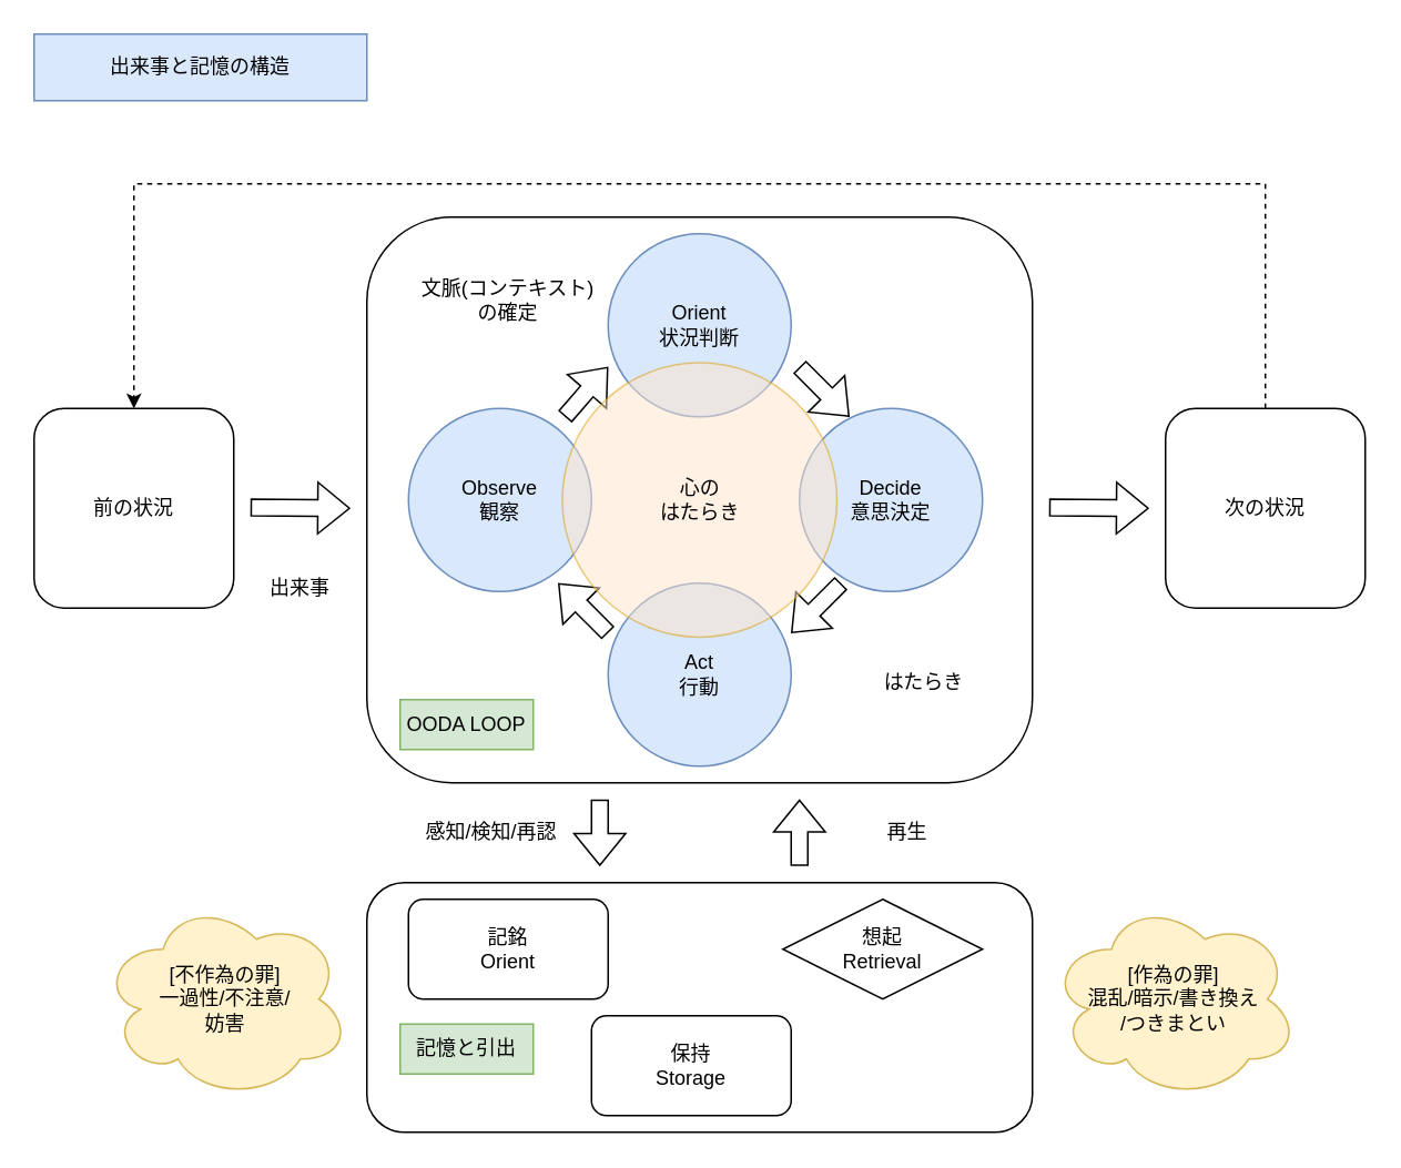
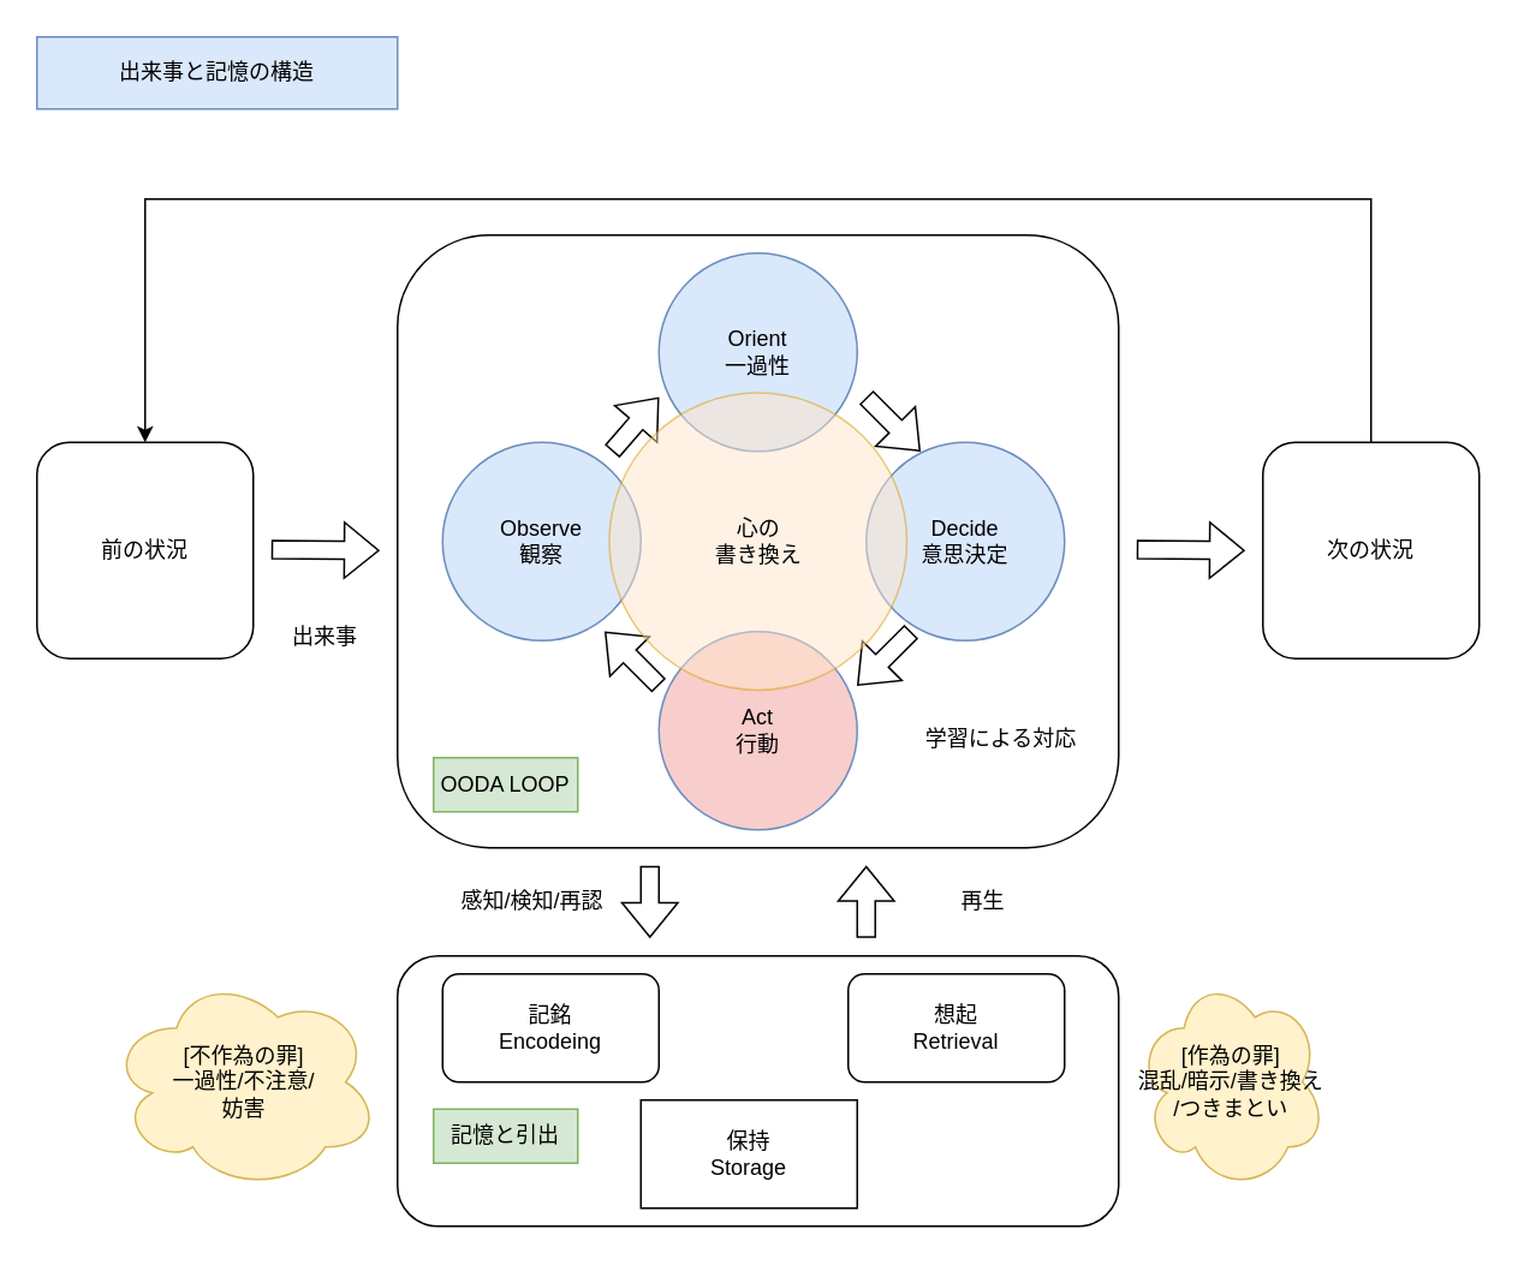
  <mxCell id="0" />
  <mxCell id="1" parent="0" />
  <mxCell id="2" value="出来事と記憶の構造" style="text;html=1;align=center;verticalAlign=middle;whiteSpace=wrap;rounded=0;fillColor=#dae8fc;strokeColor=#6c8ebf;" vertex="1" parent="1"><mxGeometry x="20" y="20" width="200" height="40" as="geometry" /></mxCell>
  <mxCell id="3" value="" style="rounded=1;whiteSpace=wrap;html=1;" vertex="1" parent="1"><mxGeometry x="220" y="130" width="400" height="340" as="geometry" /></mxCell>
  <mxCell id="4" value="前の状況" style="rounded=1;whiteSpace=wrap;html=1;" vertex="1" parent="1"><mxGeometry x="20" y="245" width="120" height="120" as="geometry" /></mxCell>
- <mxCell id="5" style="edgeStyle=orthogonalEdgeStyle;rounded=0;orthogonalLoop=1;jettySize=auto;html=1;exitX=0.5;exitY=0;exitDx=0;exitDy=0;entryX=0.5;entryY=0;entryDx=0;entryDy=0;dashed=1;" edge="1" parent="1" source="6" target="4"><mxGeometry relative="1" as="geometry"><Array as="points"><mxPoint x="760" y="110" /><mxPoint x="80" y="110" /></Array></mxGeometry></mxCell>
+ <mxCell id="5" style="edgeStyle=orthogonalEdgeStyle;rounded=0;orthogonalLoop=1;jettySize=auto;html=1;exitX=0.5;exitY=0;exitDx=0;exitDy=0;entryX=0.5;entryY=0;entryDx=0;entryDy=0;" edge="1" parent="1" source="6" target="4"><mxGeometry relative="1" as="geometry"><Array as="points"><mxPoint x="760" y="110" /><mxPoint x="80" y="110" /></Array></mxGeometry></mxCell>
  <mxCell id="6" value="次の状況" style="rounded=1;whiteSpace=wrap;html=1;" vertex="1" parent="1"><mxGeometry x="700" y="245" width="120" height="120" as="geometry" /></mxCell>
  <mxCell id="7" value="Observe&lt;div&gt;観察&lt;/div&gt;" style="ellipse;whiteSpace=wrap;html=1;aspect=fixed;direction=south;fillColor=#dae8fc;strokeColor=#6c8ebf;" vertex="1" parent="1"><mxGeometry x="245" y="245" width="110" height="110" as="geometry" /></mxCell>
- <mxCell id="8" value="Orient&lt;div&gt;状況判断&lt;/div&gt;" style="ellipse;whiteSpace=wrap;html=1;aspect=fixed;fillColor=#dae8fc;strokeColor=#6c8ebf;" vertex="1" parent="1"><mxGeometry x="365" y="140" width="110" height="110" as="geometry" /></mxCell>
+ <mxCell id="8" value="Orient&lt;div&gt;一過性&lt;/div&gt;" style="ellipse;whiteSpace=wrap;html=1;aspect=fixed;fillColor=#dae8fc;strokeColor=#6c8ebf;" vertex="1" parent="1"><mxGeometry x="365" y="140" width="110" height="110" as="geometry" /></mxCell>
  <mxCell id="9" value="Decide&lt;div&gt;意思決定&lt;/div&gt;" style="ellipse;whiteSpace=wrap;html=1;aspect=fixed;fillColor=#dae8fc;strokeColor=#6c8ebf;" vertex="1" parent="1"><mxGeometry x="480" y="245" width="110" height="110" as="geometry" /></mxCell>
- <mxCell id="10" value="Act&lt;div&gt;行動&lt;/div&gt;" style="ellipse;whiteSpace=wrap;html=1;aspect=fixed;fillColor=#dae8fc;strokeColor=#6c8ebf;" vertex="1" parent="1"><mxGeometry x="365" y="350" width="110" height="110" as="geometry" /></mxCell>
+ <mxCell id="10" value="Act&lt;div&gt;行動&lt;/div&gt;" style="ellipse;whiteSpace=wrap;html=1;aspect=fixed;fillColor=#f8cecc;strokeColor=#6c8ebf;" vertex="1" parent="1"><mxGeometry x="365" y="350" width="110" height="110" as="geometry" /></mxCell>
  <mxCell id="11" value="" style="shape=flexArrow;endArrow=classic;html=1;rounded=0;" edge="1" parent="1"><mxGeometry width="50" height="50" relative="1" as="geometry"><mxPoint x="360" y="480" as="sourcePoint" /><mxPoint x="360" y="520" as="targetPoint" /></mxGeometry></mxCell>
  <mxCell id="12" value="" style="rounded=1;whiteSpace=wrap;html=1;" vertex="1" parent="1"><mxGeometry x="220" y="530" width="400" height="150" as="geometry" /></mxCell>
- <mxCell id="13" value="記銘&lt;div&gt;Orient&lt;/div&gt;" style="rounded=1;whiteSpace=wrap;html=1;" vertex="1" parent="1"><mxGeometry x="245" y="540" width="120" height="60" as="geometry" /></mxCell>
- <mxCell id="14" value="保持&lt;div&gt;Storage&lt;/div&gt;" style="rounded=1;whiteSpace=wrap;html=1;" vertex="1" parent="1"><mxGeometry x="355" y="610" width="120" height="60" as="geometry" /></mxCell>
- <mxCell id="15" value="想起&lt;div&gt;Retrieval&lt;/div&gt;" style="rhombus;whiteSpace=wrap;html=1;" vertex="1" parent="1"><mxGeometry x="470" y="540" width="120" height="60" as="geometry" /></mxCell>
+ <mxCell id="13" value="記銘&lt;div&gt;Encodeing&lt;/div&gt;" style="rounded=1;whiteSpace=wrap;html=1;" vertex="1" parent="1"><mxGeometry x="245" y="540" width="120" height="60" as="geometry" /></mxCell>
+ <mxCell id="14" value="保持&lt;div&gt;Storage&lt;/div&gt;" style="whiteSpace=wrap;html=1;rounded=0;" vertex="1" parent="1"><mxGeometry x="355" y="610" width="120" height="60" as="geometry" /></mxCell>
+ <mxCell id="15" value="想起&lt;div&gt;Retrieval&lt;/div&gt;" style="rounded=1;whiteSpace=wrap;html=1;" vertex="1" parent="1"><mxGeometry x="470" y="540" width="120" height="60" as="geometry" /></mxCell>
  <mxCell id="16" value="" style="shape=flexArrow;endArrow=classic;html=1;rounded=0;" edge="1" parent="1"><mxGeometry width="50" height="50" relative="1" as="geometry"><mxPoint x="480" y="520" as="sourcePoint" /><mxPoint x="480" y="480" as="targetPoint" /></mxGeometry></mxCell>
  <mxCell id="17" value="" style="shape=flexArrow;endArrow=classic;html=1;rounded=0;" edge="1" parent="1"><mxGeometry width="50" height="50" relative="1" as="geometry"><mxPoint x="339" y="250" as="sourcePoint" /><mxPoint x="365" y="220" as="targetPoint" /></mxGeometry></mxCell>
  <mxCell id="18" value="" style="shape=flexArrow;endArrow=classic;html=1;rounded=0;" edge="1" parent="1"><mxGeometry width="50" height="50" relative="1" as="geometry"><mxPoint x="365" y="380" as="sourcePoint" /><mxPoint x="335" y="350" as="targetPoint" /></mxGeometry></mxCell>
  <mxCell id="19" value="" style="shape=flexArrow;endArrow=classic;html=1;rounded=0;" edge="1" parent="1"><mxGeometry width="50" height="50" relative="1" as="geometry"><mxPoint x="480" y="220" as="sourcePoint" /><mxPoint x="510" y="250" as="targetPoint" /></mxGeometry></mxCell>
  <mxCell id="20" value="" style="shape=flexArrow;endArrow=classic;html=1;rounded=0;" edge="1" parent="1"><mxGeometry width="50" height="50" relative="1" as="geometry"><mxPoint x="505" y="350" as="sourcePoint" /><mxPoint x="475" y="380" as="targetPoint" /></mxGeometry></mxCell>
  <mxCell id="21" value="記憶と引出" style="text;html=1;align=center;verticalAlign=middle;whiteSpace=wrap;rounded=0;fillColor=#d5e8d4;strokeColor=#82b366;" vertex="1" parent="1"><mxGeometry x="240" y="615" width="80" height="30" as="geometry" /></mxCell>
  <mxCell id="22" value="OODA LOOP" style="text;html=1;align=center;verticalAlign=middle;whiteSpace=wrap;rounded=0;fillColor=#d5e8d4;strokeColor=#82b366;" vertex="1" parent="1"><mxGeometry x="240" y="420" width="80" height="30" as="geometry" /></mxCell>
  <mxCell id="23" value="&lt;div&gt;感知/検知/再認&lt;/div&gt;" style="text;html=1;align=center;verticalAlign=middle;whiteSpace=wrap;rounded=0;" vertex="1" parent="1"><mxGeometry x="250" y="480" width="90" height="40" as="geometry" /></mxCell>
  <mxCell id="24" value="&lt;div&gt;再生&lt;/div&gt;" style="text;html=1;align=center;verticalAlign=middle;whiteSpace=wrap;rounded=0;" vertex="1" parent="1"><mxGeometry x="500" y="480" width="90" height="40" as="geometry" /></mxCell>
  <mxCell id="25" value="" style="shape=flexArrow;endArrow=classic;html=1;rounded=0;" edge="1" parent="1"><mxGeometry width="50" height="50" relative="1" as="geometry"><mxPoint x="150" y="304.58" as="sourcePoint" /><mxPoint x="210" y="305" as="targetPoint" /></mxGeometry></mxCell>
  <mxCell id="26" value="" style="shape=flexArrow;endArrow=classic;html=1;rounded=0;" edge="1" parent="1"><mxGeometry width="50" height="50" relative="1" as="geometry"><mxPoint x="630" y="304.58" as="sourcePoint" /><mxPoint x="690" y="305" as="targetPoint" /></mxGeometry></mxCell>
  <mxCell id="27" value="出来事" style="text;html=1;align=center;verticalAlign=middle;whiteSpace=wrap;rounded=0;" vertex="1" parent="1"><mxGeometry x="150" y="335" width="60" height="35" as="geometry" /></mxCell>
- <mxCell id="28" value="文脈(コンテキスト)の確定" style="text;html=1;align=center;verticalAlign=middle;whiteSpace=wrap;rounded=0;" vertex="1" parent="1"><mxGeometry x="250" y="160" width="110" height="40" as="geometry" /></mxCell>
- <mxCell id="29" value="はたらき" style="text;html=1;align=center;verticalAlign=middle;whiteSpace=wrap;rounded=0;" vertex="1" parent="1"><mxGeometry x="500" y="390" width="110" height="40" as="geometry" /></mxCell>
- <mxCell id="30" value="心の&lt;div&gt;はたらき&lt;/div&gt;" style="ellipse;whiteSpace=wrap;html=1;aspect=fixed;direction=south;fillColor=#ffe6cc;strokeColor=#d79b00;opacity=50;" vertex="1" parent="1"><mxGeometry x="337.5" y="217.5" width="165" height="165" as="geometry" /></mxCell>
+ <mxCell id="29" value="学習による対応" style="text;html=1;align=center;verticalAlign=middle;whiteSpace=wrap;rounded=0;" vertex="1" parent="1"><mxGeometry x="500" y="390" width="110" height="40" as="geometry" /></mxCell>
+ <mxCell id="30" value="心の&lt;div&gt;書き換え&lt;/div&gt;" style="ellipse;whiteSpace=wrap;html=1;aspect=fixed;direction=south;fillColor=#ffe6cc;strokeColor=#d79b00;opacity=50;" vertex="1" parent="1"><mxGeometry x="337.5" y="217.5" width="165" height="165" as="geometry" /></mxCell>
  <mxCell id="31" value="[不作為の罪]&lt;div&gt;一過性/不注意/&lt;/div&gt;&lt;div&gt;妨害&lt;/div&gt;" style="ellipse;shape=cloud;whiteSpace=wrap;html=1;fillColor=#fff2cc;strokeColor=#d6b656;" vertex="1" parent="1"><mxGeometry x="60" y="540" width="150" height="120" as="geometry" /></mxCell>
- <mxCell id="32" value="[作為の罪]&lt;div&gt;混乱/暗示/書き換え&lt;/div&gt;&lt;div&gt;/つきまとい&lt;/div&gt;" style="ellipse;shape=cloud;whiteSpace=wrap;html=1;fillColor=#fff2cc;strokeColor=#d6b656;" vertex="1" parent="1"><mxGeometry x="630" y="540" width="150" height="120" as="geometry" /></mxCell>
+ <mxCell id="32" value="[作為の罪]&lt;div&gt;混乱/暗示/書き換え&lt;/div&gt;&lt;div&gt;/つきまとい&lt;/div&gt;" style="ellipse;shape=cloud;whiteSpace=wrap;html=1;fillColor=#fff2cc;strokeColor=#d6b656;" vertex="1" parent="1"><mxGeometry x="630" y="540" width="105" height="120" as="geometry" /></mxCell>
